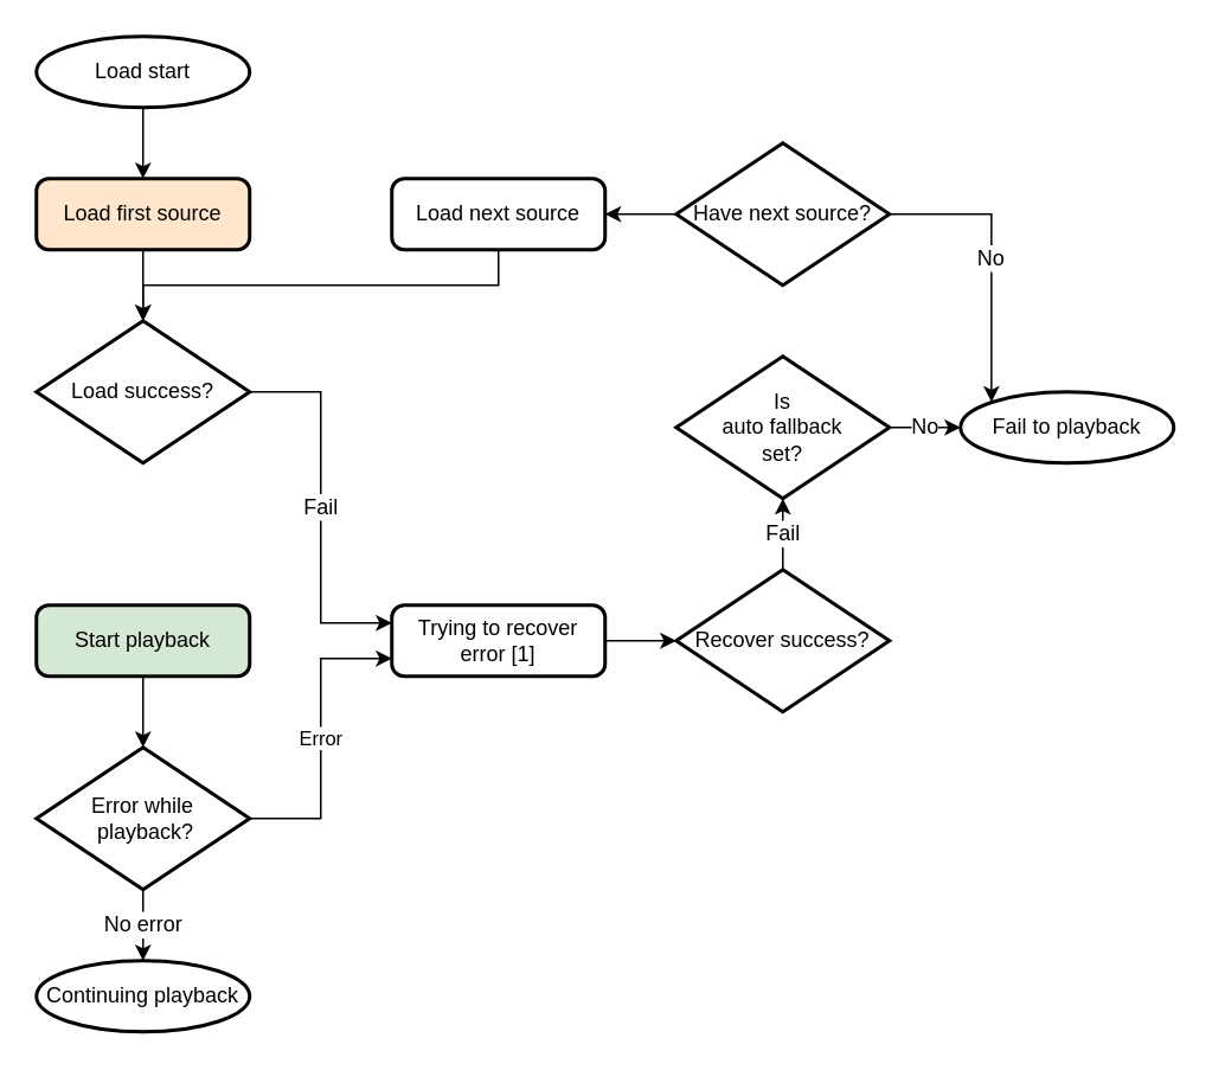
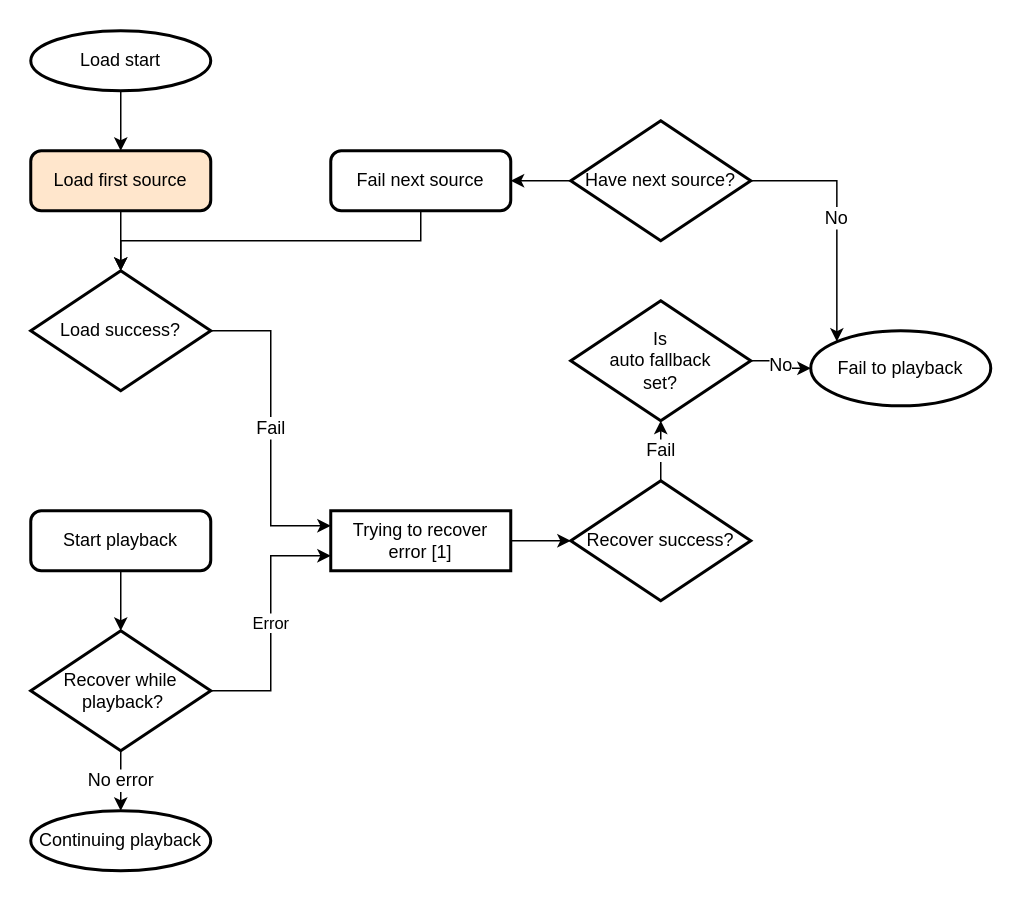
  <mxCell id="0" />
  <mxCell id="1" parent="0" />
  <mxCell id="2" style="edgeStyle=orthogonalEdgeStyle;rounded=0;orthogonalLoop=1;jettySize=auto;html=1;exitX=0.5;exitY=1;exitDx=0;exitDy=0;exitPerimeter=0;entryX=0.5;entryY=0;entryDx=0;entryDy=0;" edge="1" parent="1" source="3" target="5"><mxGeometry relative="1" as="geometry" /></mxCell>
  <mxCell id="3" value="Load start" style="strokeWidth=2;html=1;shape=mxgraph.flowchart.start_1;whiteSpace=wrap;" vertex="1" parent="1"><mxGeometry x="20" y="20" width="120" height="40" as="geometry" /></mxCell>
  <mxCell id="4" style="edgeStyle=orthogonalEdgeStyle;rounded=0;orthogonalLoop=1;jettySize=auto;html=1;exitX=0.5;exitY=1;exitDx=0;exitDy=0;entryX=0.5;entryY=0;entryDx=0;entryDy=0;entryPerimeter=0;" edge="1" parent="1" source="5" target="7"><mxGeometry relative="1" as="geometry"><mxPoint x="80" y="170" as="targetPoint" /></mxGeometry></mxCell>
  <mxCell id="5" value="Load first source" style="rounded=1;whiteSpace=wrap;html=1;absoluteArcSize=1;arcSize=14;strokeWidth=2;fillColor=#ffe6cc;" vertex="1" parent="1"><mxGeometry x="20" y="100" width="120" height="40" as="geometry" /></mxCell>
  <mxCell id="6" value="Fail" style="edgeStyle=orthogonalEdgeStyle;rounded=0;orthogonalLoop=1;jettySize=auto;html=1;exitX=1;exitY=0.5;exitDx=0;exitDy=0;exitPerimeter=0;entryX=0;entryY=0.25;entryDx=0;entryDy=0;fontSize=12;" edge="1" parent="1" source="7" target="14"><mxGeometry relative="1" as="geometry" /></mxCell>
  <mxCell id="7" value="Load success?" style="strokeWidth=2;html=1;shape=mxgraph.flowchart.decision;whiteSpace=wrap;" vertex="1" parent="1"><mxGeometry x="20" y="180" width="120" height="80" as="geometry" /></mxCell>
  <mxCell id="8" style="edgeStyle=orthogonalEdgeStyle;rounded=0;orthogonalLoop=1;jettySize=auto;html=1;exitX=0.5;exitY=1;exitDx=0;exitDy=0;entryX=0.5;entryY=0;entryDx=0;entryDy=0;entryPerimeter=0;" edge="1" parent="1" source="9" target="12"><mxGeometry relative="1" as="geometry" /></mxCell>
- <mxCell id="9" value="Start playback" style="rounded=1;whiteSpace=wrap;html=1;absoluteArcSize=1;arcSize=14;strokeWidth=2;fillColor=#d5e8d4;" vertex="1" parent="1"><mxGeometry x="20" y="340" width="120" height="40" as="geometry" /></mxCell>
+ <mxCell id="9" value="Start playback" style="rounded=1;whiteSpace=wrap;html=1;absoluteArcSize=1;arcSize=14;strokeWidth=2;" vertex="1" parent="1"><mxGeometry x="20" y="340" width="120" height="40" as="geometry" /></mxCell>
  <mxCell id="10" value="Error" style="edgeStyle=orthogonalEdgeStyle;rounded=0;orthogonalLoop=1;jettySize=auto;html=1;exitX=1;exitY=0.5;exitDx=0;exitDy=0;exitPerimeter=0;entryX=0;entryY=0.75;entryDx=0;entryDy=0;" edge="1" parent="1" source="12" target="14"><mxGeometry relative="1" as="geometry" /></mxCell>
  <mxCell id="11" value="No error" style="edgeStyle=orthogonalEdgeStyle;rounded=0;orthogonalLoop=1;jettySize=auto;html=1;exitX=0.5;exitY=1;exitDx=0;exitDy=0;exitPerimeter=0;entryX=0.5;entryY=0;entryDx=0;entryDy=0;entryPerimeter=0;fontSize=12;" edge="1" parent="1" source="12" target="15"><mxGeometry relative="1" as="geometry" /></mxCell>
- <mxCell id="12" value="Error while&lt;br&gt;&amp;nbsp;playback?" style="strokeWidth=2;html=1;shape=mxgraph.flowchart.decision;whiteSpace=wrap;" vertex="1" parent="1"><mxGeometry x="20" y="420" width="120" height="80" as="geometry" /></mxCell>
+ <mxCell id="12" value="Recover while&lt;br&gt;&amp;nbsp;playback?" style="strokeWidth=2;html=1;shape=mxgraph.flowchart.decision;whiteSpace=wrap;" vertex="1" parent="1"><mxGeometry x="20" y="420" width="120" height="80" as="geometry" /></mxCell>
  <mxCell id="13" style="edgeStyle=orthogonalEdgeStyle;rounded=0;orthogonalLoop=1;jettySize=auto;html=1;exitX=1;exitY=0.5;exitDx=0;exitDy=0;entryX=0;entryY=0.5;entryDx=0;entryDy=0;entryPerimeter=0;fontSize=12;" edge="1" parent="1" source="14" target="17"><mxGeometry relative="1" as="geometry" /></mxCell>
- <mxCell id="14" value="Trying to recover error [1]" style="rounded=1;whiteSpace=wrap;html=1;absoluteArcSize=1;arcSize=14;strokeWidth=2;" vertex="1" parent="1"><mxGeometry x="220" y="340" width="120" height="40" as="geometry" /></mxCell>
+ <mxCell id="14" value="Trying to recover error [1]" style="whiteSpace=wrap;html=1;absoluteArcSize=1;arcSize=14;strokeWidth=2;rounded=0;" vertex="1" parent="1"><mxGeometry x="220" y="340" width="120" height="40" as="geometry" /></mxCell>
  <mxCell id="15" value="Continuing playback" style="strokeWidth=2;html=1;shape=mxgraph.flowchart.start_1;whiteSpace=wrap;" vertex="1" parent="1"><mxGeometry x="20" y="540" width="120" height="40" as="geometry" /></mxCell>
  <mxCell id="16" value="Fail" style="edgeStyle=orthogonalEdgeStyle;rounded=0;orthogonalLoop=1;jettySize=auto;html=1;exitX=0.5;exitY=0;exitDx=0;exitDy=0;exitPerimeter=0;entryX=0.5;entryY=1;entryDx=0;entryDy=0;entryPerimeter=0;fontSize=12;" edge="1" parent="1" source="17" target="19"><mxGeometry relative="1" as="geometry" /></mxCell>
  <mxCell id="17" value="Recover success?" style="strokeWidth=2;html=1;shape=mxgraph.flowchart.decision;whiteSpace=wrap;" vertex="1" parent="1"><mxGeometry x="380" y="320" width="120" height="80" as="geometry" /></mxCell>
  <mxCell id="18" value="No" style="edgeStyle=orthogonalEdgeStyle;rounded=0;orthogonalLoop=1;jettySize=auto;html=1;exitX=1;exitY=0.5;exitDx=0;exitDy=0;exitPerimeter=0;entryX=0;entryY=0.5;entryDx=0;entryDy=0;entryPerimeter=0;fontSize=12;" edge="1" parent="1" source="19" target="20"><mxGeometry relative="1" as="geometry" /></mxCell>
  <mxCell id="19" value="Is &lt;br&gt;auto fallback &lt;br&gt;set?" style="strokeWidth=2;html=1;shape=mxgraph.flowchart.decision;whiteSpace=wrap;" vertex="1" parent="1"><mxGeometry x="380" y="200" width="120" height="80" as="geometry" /></mxCell>
- <mxCell id="20" value="Fail to playback" style="strokeWidth=2;html=1;shape=mxgraph.flowchart.start_1;whiteSpace=wrap;" vertex="1" parent="1"><mxGeometry x="540" y="220" width="120" height="40" as="geometry" /></mxCell>
+ <mxCell id="20" value="Fail to playback" style="strokeWidth=2;html=1;shape=mxgraph.flowchart.start_1;whiteSpace=wrap;" vertex="1" parent="1"><mxGeometry x="540" y="220" width="120" height="50" as="geometry" /></mxCell>
  <mxCell id="21" value="No" style="edgeStyle=orthogonalEdgeStyle;rounded=0;orthogonalLoop=1;jettySize=auto;html=1;exitX=1;exitY=0.5;exitDx=0;exitDy=0;exitPerimeter=0;entryX=0.145;entryY=0.145;entryDx=0;entryDy=0;entryPerimeter=0;fontSize=12;" edge="1" parent="1" source="23" target="20"><mxGeometry relative="1" as="geometry" /></mxCell>
  <mxCell id="22" style="edgeStyle=orthogonalEdgeStyle;rounded=0;orthogonalLoop=1;jettySize=auto;html=1;exitX=0;exitY=0.5;exitDx=0;exitDy=0;exitPerimeter=0;entryX=1;entryY=0.5;entryDx=0;entryDy=0;fontSize=12;" edge="1" parent="1" source="23" target="25"><mxGeometry relative="1" as="geometry" /></mxCell>
  <mxCell id="23" value="Have next source?" style="strokeWidth=2;html=1;shape=mxgraph.flowchart.decision;whiteSpace=wrap;" vertex="1" parent="1"><mxGeometry x="380" y="80" width="120" height="80" as="geometry" /></mxCell>
  <mxCell id="24" style="edgeStyle=orthogonalEdgeStyle;rounded=0;orthogonalLoop=1;jettySize=auto;html=1;exitX=0.5;exitY=1;exitDx=0;exitDy=0;entryX=0.5;entryY=0;entryDx=0;entryDy=0;entryPerimeter=0;fontSize=12;" edge="1" parent="1" source="25" target="7"><mxGeometry relative="1" as="geometry" /></mxCell>
- <mxCell id="25" value="Load next source" style="rounded=1;whiteSpace=wrap;html=1;absoluteArcSize=1;arcSize=14;strokeWidth=2;" vertex="1" parent="1"><mxGeometry x="220" y="100" width="120" height="40" as="geometry" /></mxCell>
+ <mxCell id="25" value="Fail next source" style="rounded=1;whiteSpace=wrap;html=1;absoluteArcSize=1;arcSize=14;strokeWidth=2;" vertex="1" parent="1"><mxGeometry x="220" y="100" width="120" height="40" as="geometry" /></mxCell>
